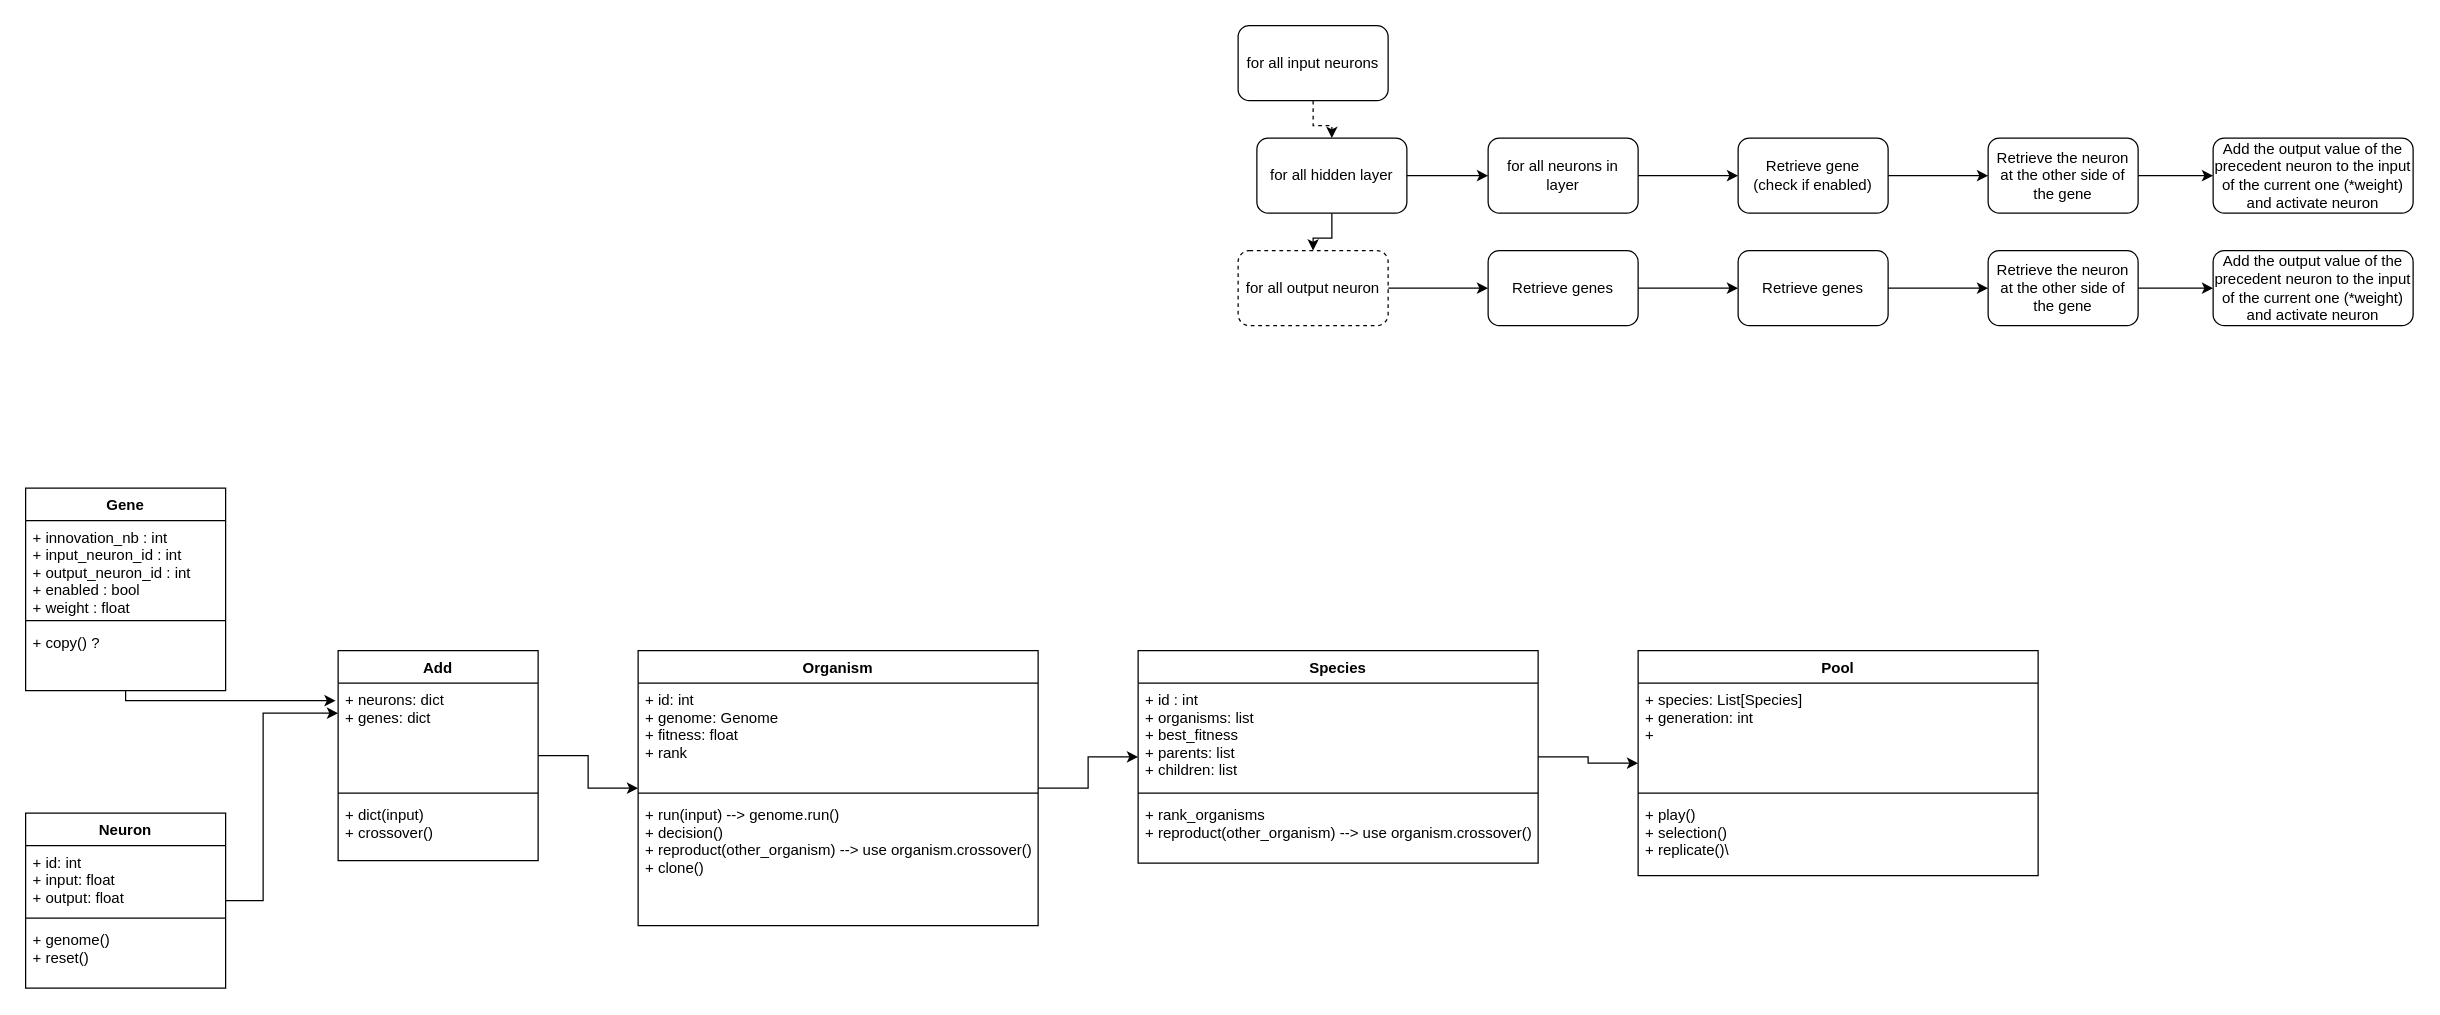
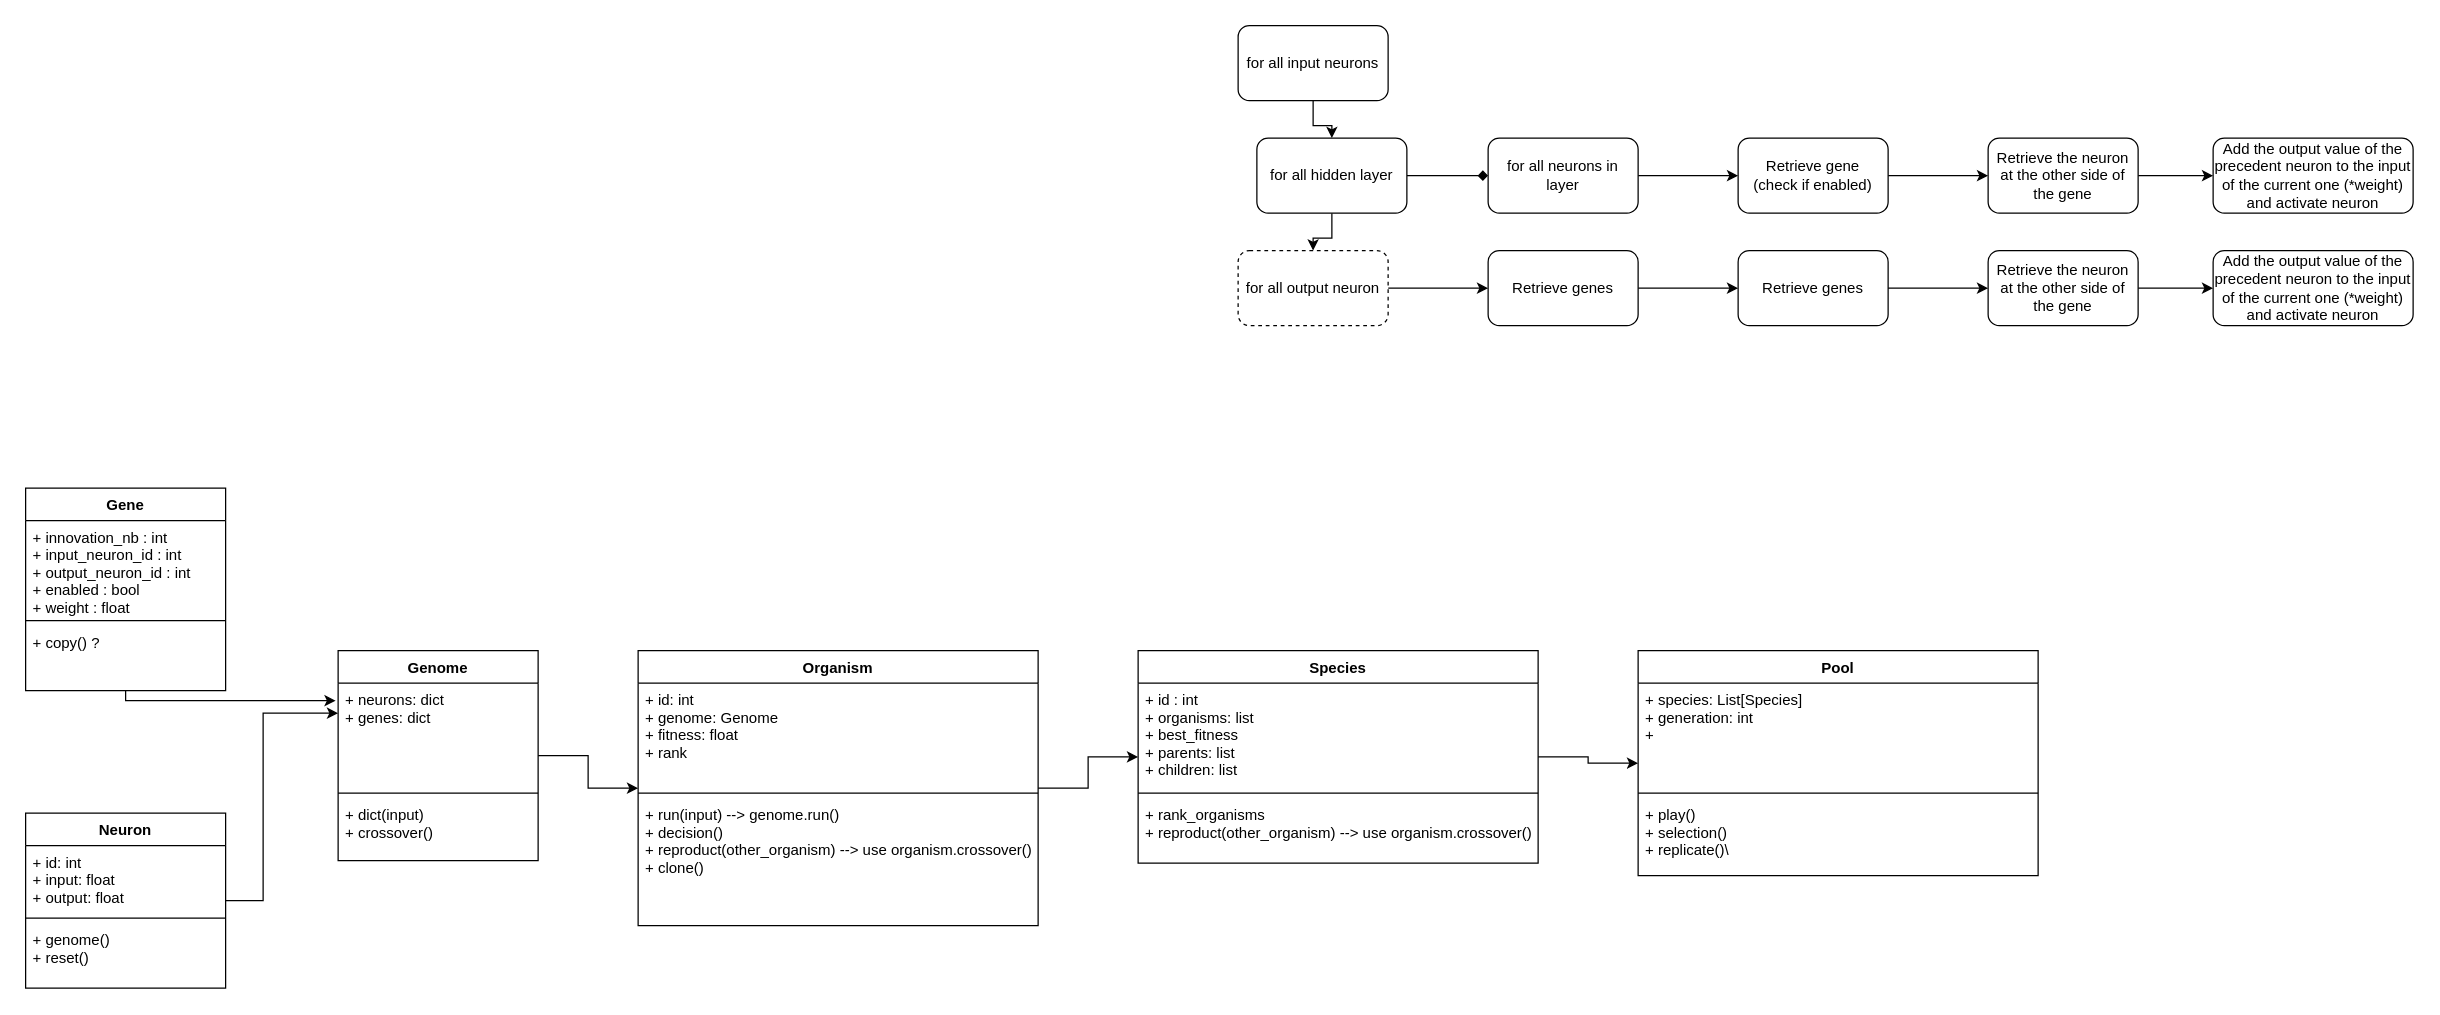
  <mxCell id="0" />
  <mxCell id="1" parent="0" />
- <mxCell id="2" value="" style="edgeStyle=orthogonalEdgeStyle;rounded=0;orthogonalLoop=1;jettySize=auto;html=1;dashed=1;" edge="1" parent="1" source="3" target="6"><mxGeometry relative="1" as="geometry" /></mxCell>
+ <mxCell id="2" value="" style="edgeStyle=orthogonalEdgeStyle;rounded=0;orthogonalLoop=1;jettySize=auto;html=1;" edge="1" parent="1" source="3" target="6"><mxGeometry relative="1" as="geometry" /></mxCell>
  <mxCell id="3" value="for all input neurons" style="rounded=1;whiteSpace=wrap;html=1;" vertex="1" parent="1"><mxGeometry x="990" y="20" width="120" height="60" as="geometry" /></mxCell>
- <mxCell id="4" value="" style="edgeStyle=orthogonalEdgeStyle;rounded=0;orthogonalLoop=1;jettySize=auto;html=1;" edge="1" parent="1" source="6" target="13"><mxGeometry relative="1" as="geometry" /></mxCell>
+ <mxCell id="4" value="" style="edgeStyle=orthogonalEdgeStyle;rounded=0;orthogonalLoop=1;jettySize=auto;html=1;endArrow=diamond;" edge="1" parent="1" source="6" target="13"><mxGeometry relative="1" as="geometry" /></mxCell>
  <mxCell id="5" value="" style="edgeStyle=orthogonalEdgeStyle;rounded=0;orthogonalLoop=1;jettySize=auto;html=1;" edge="1" parent="1" source="6" target="8"><mxGeometry relative="1" as="geometry" /></mxCell>
  <mxCell id="6" value="for all hidden layer" style="rounded=1;whiteSpace=wrap;html=1;" vertex="1" parent="1"><mxGeometry x="1005" y="110" width="120" height="60" as="geometry" /></mxCell>
  <mxCell id="7" value="" style="edgeStyle=orthogonalEdgeStyle;rounded=0;orthogonalLoop=1;jettySize=auto;html=1;" edge="1" parent="1" source="8" target="10"><mxGeometry relative="1" as="geometry" /></mxCell>
  <mxCell id="8" value="for all output neuron" style="rounded=1;whiteSpace=wrap;html=1;dashed=1;" vertex="1" parent="1"><mxGeometry x="990" y="200" width="120" height="60" as="geometry" /></mxCell>
  <mxCell id="9" value="" style="edgeStyle=orthogonalEdgeStyle;rounded=0;orthogonalLoop=1;jettySize=auto;html=1;" edge="1" parent="1" source="10" target="11"><mxGeometry relative="1" as="geometry" /></mxCell>
  <mxCell id="10" value="Retrieve genes" style="rounded=1;whiteSpace=wrap;html=1;" vertex="1" parent="1"><mxGeometry x="1190" y="200" width="120" height="60" as="geometry" /></mxCell>
  <mxCell id="11" value="Retrieve genes" style="rounded=1;whiteSpace=wrap;html=1;" vertex="1" parent="1"><mxGeometry x="1390" y="200" width="120" height="60" as="geometry" /></mxCell>
  <mxCell id="12" value="" style="edgeStyle=orthogonalEdgeStyle;rounded=0;orthogonalLoop=1;jettySize=auto;html=1;" edge="1" parent="1" source="13" target="15"><mxGeometry relative="1" as="geometry" /></mxCell>
  <mxCell id="13" value="for all neurons in layer" style="rounded=1;whiteSpace=wrap;html=1;" vertex="1" parent="1"><mxGeometry x="1190" y="110" width="120" height="60" as="geometry" /></mxCell>
  <mxCell id="14" value="" style="edgeStyle=orthogonalEdgeStyle;rounded=0;orthogonalLoop=1;jettySize=auto;html=1;" edge="1" parent="1" source="15"><mxGeometry relative="1" as="geometry"><mxPoint x="1590" y="140" as="targetPoint" /></mxGeometry></mxCell>
  <mxCell id="15" value="Retrieve gene&lt;br&gt;(check if enabled)" style="rounded=1;whiteSpace=wrap;html=1;" vertex="1" parent="1"><mxGeometry x="1390" y="110" width="120" height="60" as="geometry" /></mxCell>
  <mxCell id="16" value="" style="edgeStyle=orthogonalEdgeStyle;rounded=0;orthogonalLoop=1;jettySize=auto;html=1;" edge="1" parent="1" source="17" target="18"><mxGeometry relative="1" as="geometry" /></mxCell>
  <mxCell id="17" value="Retrieve the neuron at the other side of the gene" style="rounded=1;whiteSpace=wrap;html=1;" vertex="1" parent="1"><mxGeometry x="1590" y="110" width="120" height="60" as="geometry" /></mxCell>
  <mxCell id="18" value="Add the output value of the precedent neuron to the input of the current one (*weight) and activate neuron" style="rounded=1;whiteSpace=wrap;html=1;" vertex="1" parent="1"><mxGeometry x="1770" y="110" width="160" height="60" as="geometry" /></mxCell>
  <mxCell id="19" value="" style="edgeStyle=orthogonalEdgeStyle;rounded=0;orthogonalLoop=1;jettySize=auto;html=1;" edge="1" parent="1"><mxGeometry relative="1" as="geometry"><mxPoint x="1510" y="230" as="sourcePoint" /><mxPoint x="1590" y="230" as="targetPoint" /></mxGeometry></mxCell>
  <mxCell id="20" value="" style="edgeStyle=orthogonalEdgeStyle;rounded=0;orthogonalLoop=1;jettySize=auto;html=1;" edge="1" parent="1" source="21" target="22"><mxGeometry relative="1" as="geometry" /></mxCell>
  <mxCell id="21" value="Retrieve the neuron at the other side of the gene" style="rounded=1;whiteSpace=wrap;html=1;" vertex="1" parent="1"><mxGeometry x="1590" y="200" width="120" height="60" as="geometry" /></mxCell>
  <mxCell id="22" value="Add the output value of the precedent neuron to the input of the current one (*weight) and activate neuron" style="rounded=1;whiteSpace=wrap;html=1;" vertex="1" parent="1"><mxGeometry x="1770" y="200" width="160" height="60" as="geometry" /></mxCell>
  <mxCell id="23" value="" style="edgeStyle=orthogonalEdgeStyle;rounded=0;orthogonalLoop=1;jettySize=auto;html=1;" edge="1" parent="1" source="26" target="35"><mxGeometry relative="1" as="geometry"><mxPoint x="230" y="580" as="targetPoint" /><Array as="points"><mxPoint x="210" y="720" /><mxPoint x="210" y="570" /></Array></mxGeometry></mxCell>
  <mxCell id="24" value="" style="edgeStyle=orthogonalEdgeStyle;rounded=0;orthogonalLoop=1;jettySize=auto;html=1;" edge="1" parent="1" source="30"><mxGeometry relative="1" as="geometry"><mxPoint x="268" y="560" as="targetPoint" /><Array as="points"><mxPoint x="100" y="560" /><mxPoint x="268" y="560" /></Array></mxGeometry></mxCell>
  <mxCell id="25" value="" style="edgeStyle=orthogonalEdgeStyle;rounded=0;orthogonalLoop=1;jettySize=auto;html=1;" edge="1" parent="1" source="34" target="39"><mxGeometry relative="1" as="geometry" /></mxCell>
  <mxCell id="26" value="Neuron" style="swimlane;fontStyle=1;align=center;verticalAlign=top;childLayout=stackLayout;horizontal=1;startSize=26;horizontalStack=0;resizeParent=1;resizeParentMax=0;resizeLast=0;collapsible=1;marginBottom=0;" vertex="1" parent="1"><mxGeometry x="20" y="650" width="160" height="140" as="geometry" /></mxCell>
  <mxCell id="27" value="+ id: int&#10;+ input: float&#10;+ output: float" style="text;strokeColor=none;fillColor=none;align=left;verticalAlign=top;spacingLeft=4;spacingRight=4;overflow=hidden;rotatable=0;points=[[0,0.5],[1,0.5]];portConstraint=eastwest;" vertex="1" parent="26"><mxGeometry y="26" width="160" height="54" as="geometry" /></mxCell>
  <mxCell id="28" value="" style="line;strokeWidth=1;fillColor=none;align=left;verticalAlign=middle;spacingTop=-1;spacingLeft=3;spacingRight=3;rotatable=0;labelPosition=right;points=[];portConstraint=eastwest;" vertex="1" parent="26"><mxGeometry y="80" width="160" height="8" as="geometry" /></mxCell>
  <mxCell id="29" value="+ genome()&#10;+ reset()" style="text;strokeColor=none;fillColor=none;align=left;verticalAlign=top;spacingLeft=4;spacingRight=4;overflow=hidden;rotatable=0;points=[[0,0.5],[1,0.5]];portConstraint=eastwest;" vertex="1" parent="26"><mxGeometry y="88" width="160" height="52" as="geometry" /></mxCell>
  <mxCell id="30" value="Gene" style="swimlane;fontStyle=1;align=center;verticalAlign=top;childLayout=stackLayout;horizontal=1;startSize=26;horizontalStack=0;resizeParent=1;resizeParentMax=0;resizeLast=0;collapsible=1;marginBottom=0;" vertex="1" parent="1"><mxGeometry x="20" y="390" width="160" height="162" as="geometry" /></mxCell>
  <mxCell id="31" value="+ innovation_nb : int&#10;+ input_neuron_id : int&#10;+ output_neuron_id : int&#10;+ enabled : bool&#10;+ weight : float" style="text;strokeColor=none;fillColor=none;align=left;verticalAlign=top;spacingLeft=4;spacingRight=4;overflow=hidden;rotatable=0;points=[[0,0.5],[1,0.5]];portConstraint=eastwest;" vertex="1" parent="30"><mxGeometry y="26" width="160" height="76" as="geometry" /></mxCell>
  <mxCell id="32" value="" style="line;strokeWidth=1;fillColor=none;align=left;verticalAlign=middle;spacingTop=-1;spacingLeft=3;spacingRight=3;rotatable=0;labelPosition=right;points=[];portConstraint=eastwest;" vertex="1" parent="30"><mxGeometry y="102" width="160" height="8" as="geometry" /></mxCell>
  <mxCell id="33" value="+ copy() ?" style="text;strokeColor=none;fillColor=none;align=left;verticalAlign=top;spacingLeft=4;spacingRight=4;overflow=hidden;rotatable=0;points=[[0,0.5],[1,0.5]];portConstraint=eastwest;" vertex="1" parent="30"><mxGeometry y="110" width="160" height="52" as="geometry" /></mxCell>
- <mxCell id="34" value="Add&#10;" style="swimlane;fontStyle=1;align=center;verticalAlign=top;childLayout=stackLayout;horizontal=1;startSize=26;horizontalStack=0;resizeParent=1;resizeParentMax=0;resizeLast=0;collapsible=1;marginBottom=0;" vertex="1" parent="1"><mxGeometry x="270" y="520" width="160" height="168" as="geometry" /></mxCell>
+ <mxCell id="34" value="Genome&#10;" style="swimlane;fontStyle=1;align=center;verticalAlign=top;childLayout=stackLayout;horizontal=1;startSize=26;horizontalStack=0;resizeParent=1;resizeParentMax=0;resizeLast=0;collapsible=1;marginBottom=0;" vertex="1" parent="1"><mxGeometry x="270" y="520" width="160" height="168" as="geometry" /></mxCell>
  <mxCell id="35" value="+ neurons: dict&#10;+ genes: dict" style="text;strokeColor=none;fillColor=none;align=left;verticalAlign=top;spacingLeft=4;spacingRight=4;overflow=hidden;rotatable=0;points=[[0,0.5],[1,0.5]];portConstraint=eastwest;" vertex="1" parent="34"><mxGeometry y="26" width="160" height="84" as="geometry" /></mxCell>
  <mxCell id="36" value="" style="line;strokeWidth=1;fillColor=none;align=left;verticalAlign=middle;spacingTop=-1;spacingLeft=3;spacingRight=3;rotatable=0;labelPosition=right;points=[];portConstraint=eastwest;" vertex="1" parent="34"><mxGeometry y="110" width="160" height="8" as="geometry" /></mxCell>
  <mxCell id="37" value="+ dict(input)&#10;+ crossover()" style="text;strokeColor=none;fillColor=none;align=left;verticalAlign=top;spacingLeft=4;spacingRight=4;overflow=hidden;rotatable=0;points=[[0,0.5],[1,0.5]];portConstraint=eastwest;" vertex="1" parent="34"><mxGeometry y="118" width="160" height="50" as="geometry" /></mxCell>
  <mxCell id="38" value="" style="edgeStyle=orthogonalEdgeStyle;rounded=0;orthogonalLoop=1;jettySize=auto;html=1;" edge="1" parent="1" source="39" target="44"><mxGeometry relative="1" as="geometry" /></mxCell>
  <mxCell id="39" value="Organism" style="swimlane;fontStyle=1;align=center;verticalAlign=top;childLayout=stackLayout;horizontal=1;startSize=26;horizontalStack=0;resizeParent=1;resizeParentMax=0;resizeLast=0;collapsible=1;marginBottom=0;" vertex="1" parent="1"><mxGeometry x="510" y="520" width="320" height="220" as="geometry" /></mxCell>
  <mxCell id="40" value="+ id: int&#10;+ genome: Genome&#10;+ fitness: float&#10;+ rank" style="text;strokeColor=none;fillColor=none;align=left;verticalAlign=top;spacingLeft=4;spacingRight=4;overflow=hidden;rotatable=0;points=[[0,0.5],[1,0.5]];portConstraint=eastwest;" vertex="1" parent="39"><mxGeometry y="26" width="320" height="84" as="geometry" /></mxCell>
  <mxCell id="41" value="" style="line;strokeWidth=1;fillColor=none;align=left;verticalAlign=middle;spacingTop=-1;spacingLeft=3;spacingRight=3;rotatable=0;labelPosition=right;points=[];portConstraint=eastwest;" vertex="1" parent="39"><mxGeometry y="110" width="320" height="8" as="geometry" /></mxCell>
  <mxCell id="42" value="+ run(input) --&gt; genome.run()&#10;+ decision()&#10;+ reproduct(other_organism) --&gt; use organism.crossover()&#10;+ clone()&#10;" style="text;strokeColor=none;fillColor=none;align=left;verticalAlign=top;spacingLeft=4;spacingRight=4;overflow=hidden;rotatable=0;points=[[0,0.5],[1,0.5]];portConstraint=eastwest;" vertex="1" parent="39"><mxGeometry y="118" width="320" height="102" as="geometry" /></mxCell>
  <mxCell id="43" value="" style="edgeStyle=orthogonalEdgeStyle;rounded=0;orthogonalLoop=1;jettySize=auto;html=1;" edge="1" parent="1" source="44" target="48"><mxGeometry relative="1" as="geometry" /></mxCell>
  <mxCell id="44" value="Species" style="swimlane;fontStyle=1;align=center;verticalAlign=top;childLayout=stackLayout;horizontal=1;startSize=26;horizontalStack=0;resizeParent=1;resizeParentMax=0;resizeLast=0;collapsible=1;marginBottom=0;" vertex="1" parent="1"><mxGeometry x="910" y="520" width="320" height="170" as="geometry" /></mxCell>
  <mxCell id="45" value="+ id : int&#10;+ organisms: list&#10;+ best_fitness&#10;+ parents: list&#10;+ children: list" style="text;strokeColor=none;fillColor=none;align=left;verticalAlign=top;spacingLeft=4;spacingRight=4;overflow=hidden;rotatable=0;points=[[0,0.5],[1,0.5]];portConstraint=eastwest;" vertex="1" parent="44"><mxGeometry y="26" width="320" height="84" as="geometry" /></mxCell>
  <mxCell id="46" value="" style="line;strokeWidth=1;fillColor=none;align=left;verticalAlign=middle;spacingTop=-1;spacingLeft=3;spacingRight=3;rotatable=0;labelPosition=right;points=[];portConstraint=eastwest;" vertex="1" parent="44"><mxGeometry y="110" width="320" height="8" as="geometry" /></mxCell>
  <mxCell id="47" value="+ rank_organisms&#10;+ reproduct(other_organism) --&gt; use organism.crossover()&#10;&#10;" style="text;strokeColor=none;fillColor=none;align=left;verticalAlign=top;spacingLeft=4;spacingRight=4;overflow=hidden;rotatable=0;points=[[0,0.5],[1,0.5]];portConstraint=eastwest;" vertex="1" parent="44"><mxGeometry y="118" width="320" height="52" as="geometry" /></mxCell>
  <mxCell id="48" value="Pool" style="swimlane;fontStyle=1;align=center;verticalAlign=top;childLayout=stackLayout;horizontal=1;startSize=26;horizontalStack=0;resizeParent=1;resizeParentMax=0;resizeLast=0;collapsible=1;marginBottom=0;" vertex="1" parent="1"><mxGeometry x="1310" y="520" width="320" height="180" as="geometry" /></mxCell>
  <mxCell id="49" value="+ species: List[Species]&#10;+ generation: int&#10;+ " style="text;strokeColor=none;fillColor=none;align=left;verticalAlign=top;spacingLeft=4;spacingRight=4;overflow=hidden;rotatable=0;points=[[0,0.5],[1,0.5]];portConstraint=eastwest;" vertex="1" parent="48"><mxGeometry y="26" width="320" height="84" as="geometry" /></mxCell>
  <mxCell id="50" value="" style="line;strokeWidth=1;fillColor=none;align=left;verticalAlign=middle;spacingTop=-1;spacingLeft=3;spacingRight=3;rotatable=0;labelPosition=right;points=[];portConstraint=eastwest;" vertex="1" parent="48"><mxGeometry y="110" width="320" height="8" as="geometry" /></mxCell>
  <mxCell id="51" value="+ play()&#10;+ selection()&#10;+ replicate()\&#10;" style="text;strokeColor=none;fillColor=none;align=left;verticalAlign=top;spacingLeft=4;spacingRight=4;overflow=hidden;rotatable=0;points=[[0,0.5],[1,0.5]];portConstraint=eastwest;" vertex="1" parent="48"><mxGeometry y="118" width="320" height="62" as="geometry" /></mxCell>
